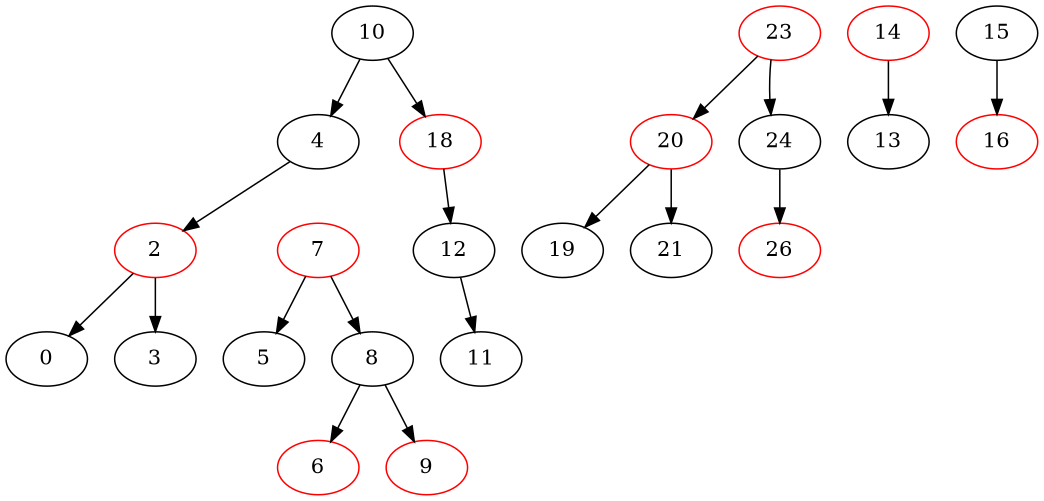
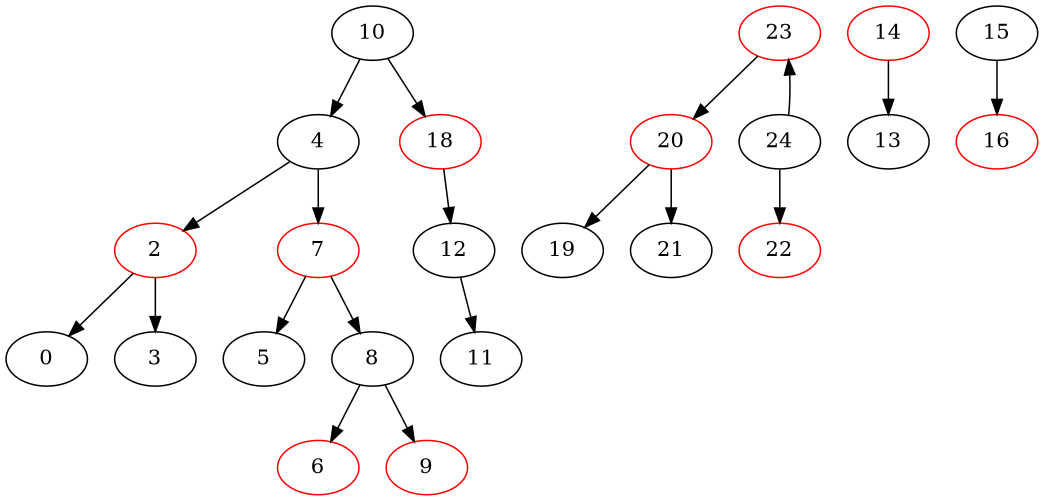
  digraph {
    node [color=black]
    10
    4
    18 [color=red]
    2 [color=red]
    7 [color=red]
    12
    0
    3
    5
    8
    11
    23 [color=red]
    20 [color=red]
    24
    6 [color=red]
    9 [color=red]
    14 [color=red]
    13
    19
    21
-   22 [color=red label=26]
+   22 [color=red]
    16 [color=red]
    15
    10 -> 4
    10 -> 18
    4 -> 2
+   4 -> 7
    18 -> 12
    2 -> 0
    2 -> 3
    7 -> 5
    7 -> 8
    12 -> 11
    8 -> 6
    8 -> 9
    23 -> 20
-   23 -> 24
+   24 -> 23
    20 -> 19
    20 -> 21
    24 -> 22
    14 -> 13
    15 -> 16
  }
